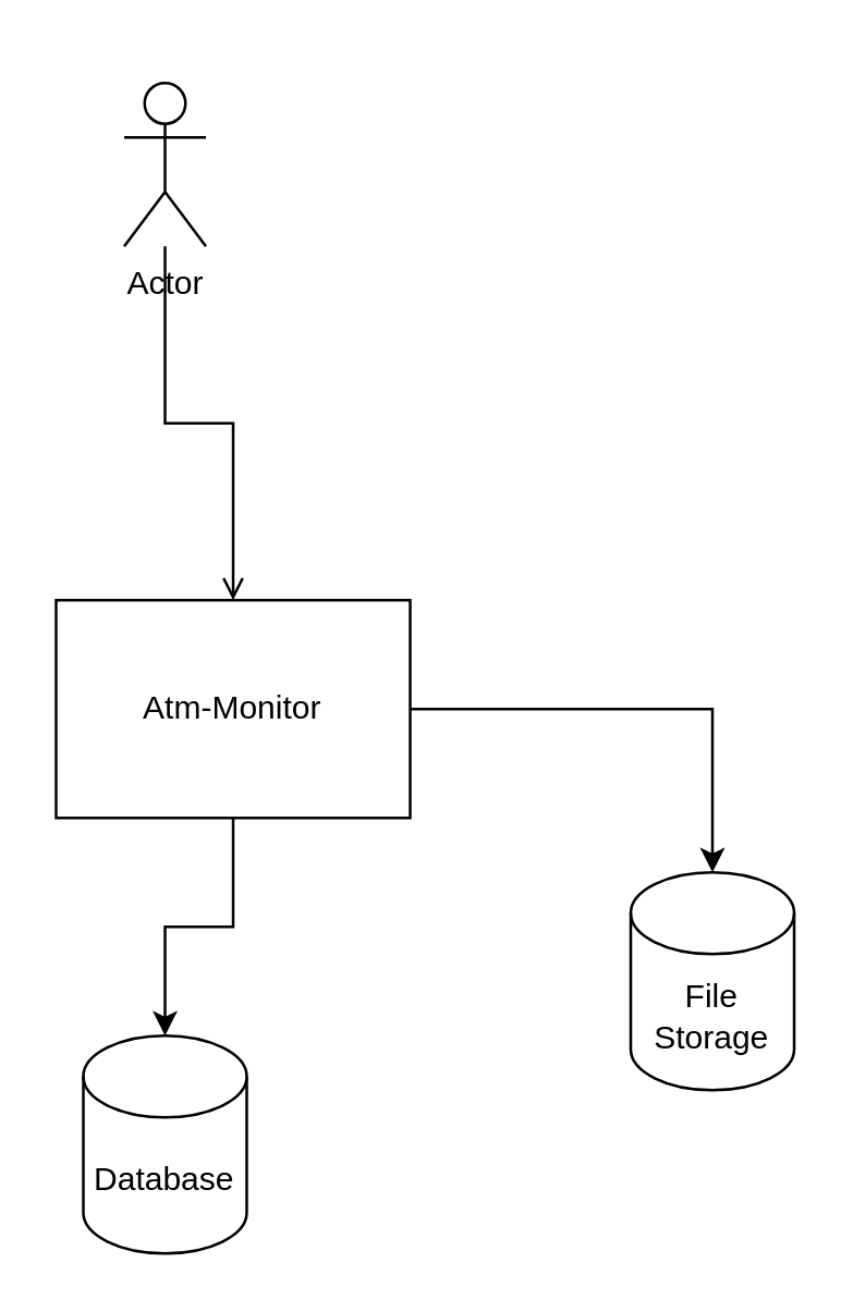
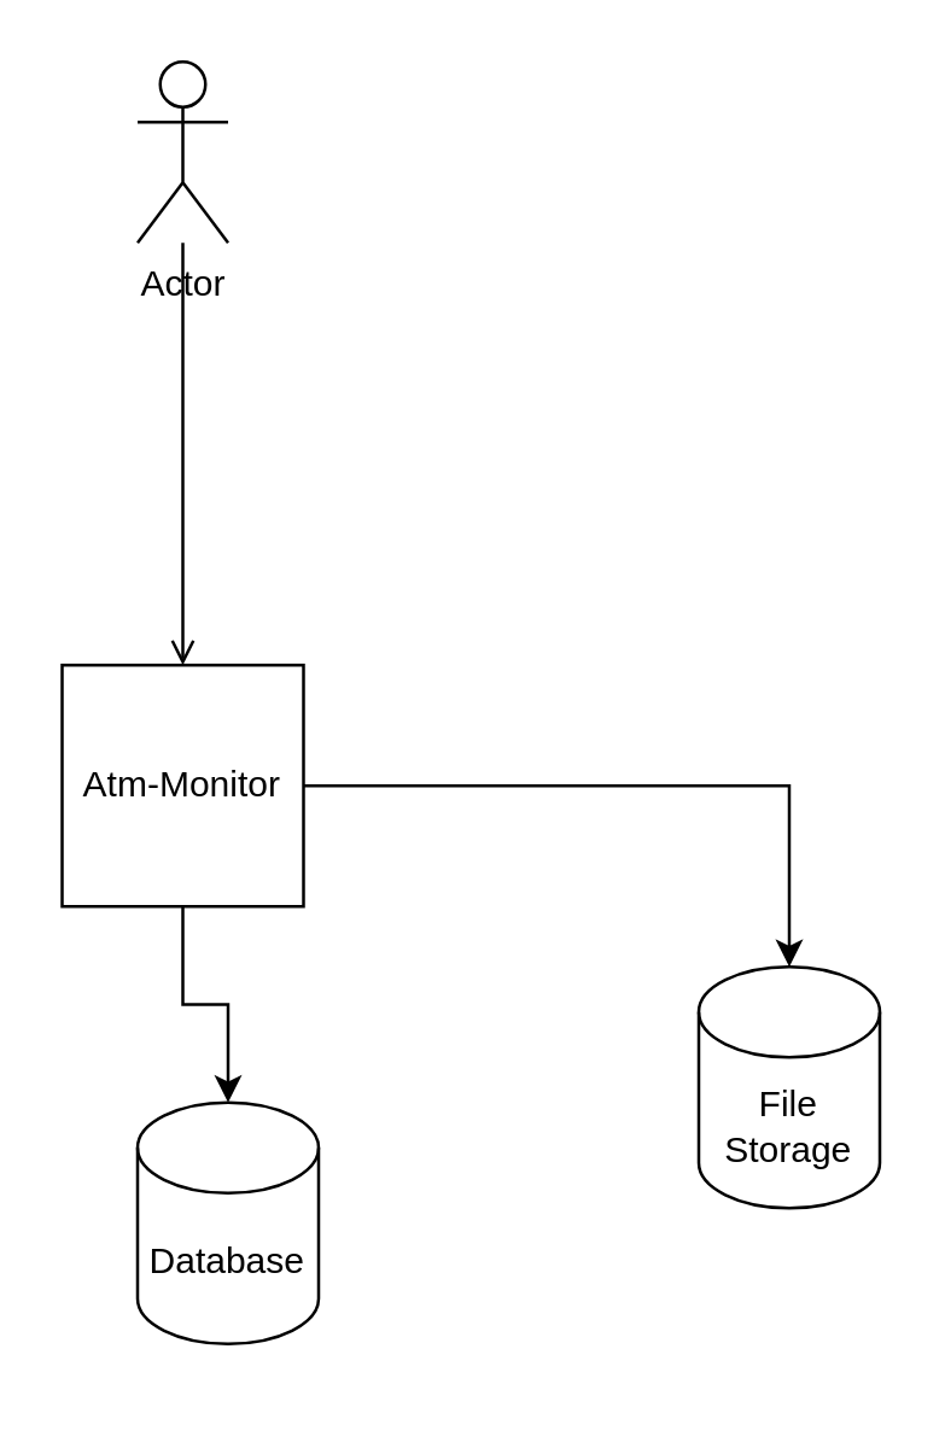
  <mxCell id="0" />
  <mxCell id="1" parent="0" />
  <mxCell id="2" style="edgeStyle=orthogonalEdgeStyle;rounded=0;orthogonalLoop=1;jettySize=auto;html=1;endArrow=open;" edge="1" parent="1" source="3" target="6"><mxGeometry relative="1" as="geometry" /></mxCell>
- <mxCell id="3" value="Actor" style="shape=umlActor;verticalLabelPosition=bottom;verticalAlign=top;html=1;outlineConnect=0;" vertex="1" parent="1"><mxGeometry x="45" y="30" width="30" height="60" as="geometry" /></mxCell>
+ <mxCell id="3" value="Actor" style="shape=umlActor;verticalLabelPosition=bottom;verticalAlign=top;html=1;outlineConnect=0;" vertex="1" parent="1"><mxGeometry x="45" y="20" width="30" height="60" as="geometry" /></mxCell>
  <mxCell id="4" value="" style="edgeStyle=orthogonalEdgeStyle;rounded=0;orthogonalLoop=1;jettySize=auto;html=1;" edge="1" parent="1" source="6" target="7"><mxGeometry relative="1" as="geometry" /></mxCell>
  <mxCell id="5" style="edgeStyle=orthogonalEdgeStyle;rounded=0;orthogonalLoop=1;jettySize=auto;html=1;" edge="1" parent="1" source="6" target="8"><mxGeometry relative="1" as="geometry" /></mxCell>
- <mxCell id="6" value="Atm-Monitor" style="whiteSpace=wrap;html=1;aspect=fixed;" vertex="1" parent="1"><mxGeometry x="20" y="220" width="130" height="80" as="geometry" /></mxCell>
- <mxCell id="7" value="Database" style="shape=cylinder3;whiteSpace=wrap;html=1;boundedLbl=1;backgroundOutline=1;size=15;" vertex="1" parent="1"><mxGeometry x="30" y="380" width="60" height="80" as="geometry" /></mxCell>
+ <mxCell id="6" value="Atm-Monitor" style="whiteSpace=wrap;html=1;aspect=fixed;" vertex="1" parent="1"><mxGeometry x="20" y="220" width="80" height="80" as="geometry" /></mxCell>
+ <mxCell id="7" value="Database" style="shape=cylinder3;whiteSpace=wrap;html=1;boundedLbl=1;backgroundOutline=1;size=15;" vertex="1" parent="1"><mxGeometry x="45" y="365" width="60" height="80" as="geometry" /></mxCell>
  <mxCell id="8" value="File Storage" style="shape=cylinder3;whiteSpace=wrap;html=1;boundedLbl=1;backgroundOutline=1;size=15;" vertex="1" parent="1"><mxGeometry x="231" y="320" width="60" height="80" as="geometry" /></mxCell>
